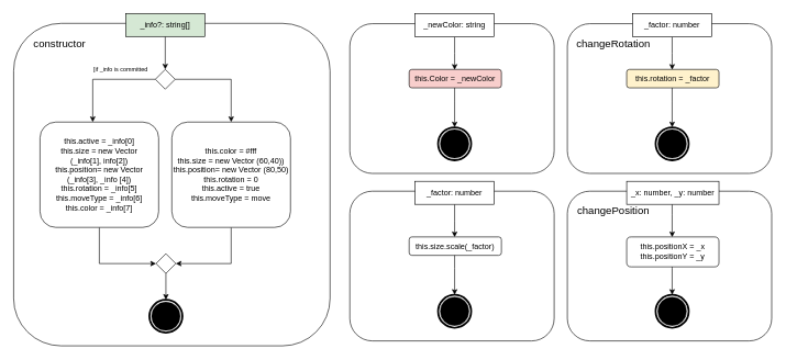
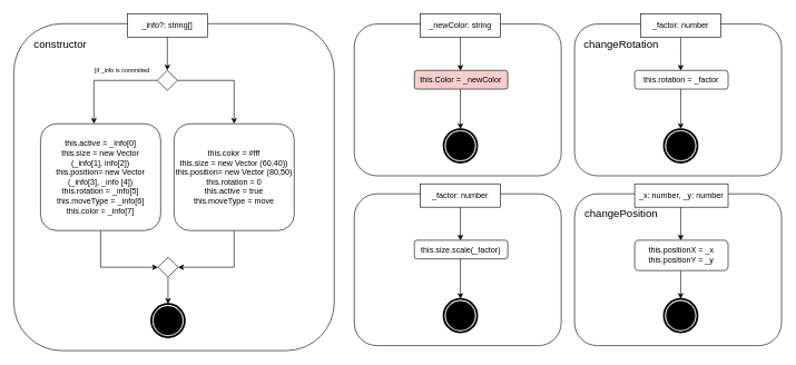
  <mxCell id="0" />
  <mxCell id="1" parent="0" />
  <mxCell id="2" value="" style="rounded=1;whiteSpace=wrap;html=1;" vertex="1" parent="1"><mxGeometry x="20" y="35" width="480" height="490" as="geometry" /></mxCell>
  <mxCell id="3" value="" style="shape=mxgraph.bpmn.shape;html=1;verticalLabelPosition=bottom;labelBackgroundColor=#ffffff;verticalAlign=top;align=center;perimeter=ellipsePerimeter;outlineConnect=0;outline=end;symbol=terminate;" vertex="1" parent="1"><mxGeometry x="226" y="455" width="50" height="50" as="geometry" /></mxCell>
  <mxCell id="4" style="edgeStyle=orthogonalEdgeStyle;rounded=0;orthogonalLoop=1;jettySize=auto;html=1;entryX=0.5;entryY=0;entryDx=0;entryDy=0;" edge="1" parent="1" source="5" target="3"><mxGeometry relative="1" as="geometry" /></mxCell>
  <mxCell id="5" value="" style="rhombus;whiteSpace=wrap;html=1;" vertex="1" parent="1"><mxGeometry x="236" y="385" width="30" height="30" as="geometry" /></mxCell>
  <mxCell id="6" value="&lt;font style=&quot;font-size: 16px&quot;&gt;constructor&lt;/font&gt;" style="text;html=1;strokeColor=none;fillColor=none;align=center;verticalAlign=middle;whiteSpace=wrap;rounded=0;" vertex="1" parent="1"><mxGeometry x="70" y="55" width="40" height="20" as="geometry" /></mxCell>
  <mxCell id="7" style="edgeStyle=orthogonalEdgeStyle;rounded=0;orthogonalLoop=1;jettySize=auto;html=1;entryX=0.5;entryY=0;entryDx=0;entryDy=0;" edge="1" parent="1" source="8" target="11"><mxGeometry relative="1" as="geometry" /></mxCell>
- <mxCell id="8" value="_info?: string[]" style="rounded=0;whiteSpace=wrap;html=1;fillColor=#d5e8d4;" vertex="1" parent="1"><mxGeometry x="190" y="20" width="120" height="35" as="geometry" /></mxCell>
+ <mxCell id="8" value="_info?: string[]" style="rounded=0;whiteSpace=wrap;html=1;" vertex="1" parent="1"><mxGeometry x="190" y="20" width="120" height="35" as="geometry" /></mxCell>
  <mxCell id="9" style="edgeStyle=orthogonalEdgeStyle;rounded=0;orthogonalLoop=1;jettySize=auto;html=1;" edge="1" parent="1" source="11" target="13"><mxGeometry relative="1" as="geometry"><Array as="points"><mxPoint x="140" y="120" /></Array></mxGeometry></mxCell>
  <mxCell id="10" style="edgeStyle=orthogonalEdgeStyle;rounded=0;orthogonalLoop=1;jettySize=auto;html=1;" edge="1" parent="1" source="11" target="15"><mxGeometry relative="1" as="geometry"><Array as="points"><mxPoint x="350" y="120" /></Array></mxGeometry></mxCell>
  <mxCell id="11" value="" style="rhombus;whiteSpace=wrap;html=1;" vertex="1" parent="1"><mxGeometry x="235" y="105" width="30" height="30" as="geometry" /></mxCell>
  <mxCell id="12" style="edgeStyle=orthogonalEdgeStyle;rounded=0;orthogonalLoop=1;jettySize=auto;html=1;entryX=0;entryY=0.5;entryDx=0;entryDy=0;" edge="1" parent="1" source="13" target="5"><mxGeometry relative="1" as="geometry"><Array as="points"><mxPoint x="150" y="400" /></Array></mxGeometry></mxCell>
  <mxCell id="13" value="this.active = _info[0]&lt;br&gt;this.size = new Vector &lt;br&gt;(_info[1], info[2])&lt;br&gt;this.position= new Vector (_info[3], _info [4])&lt;br&gt;this.rotation = _info[5]&lt;br&gt;this.moveType = _info[6]&lt;br&gt;this.color = _info[7]" style="rounded=1;whiteSpace=wrap;html=1;" vertex="1" parent="1"><mxGeometry x="60" y="185" width="180" height="160" as="geometry" /></mxCell>
  <mxCell id="14" style="edgeStyle=orthogonalEdgeStyle;rounded=0;orthogonalLoop=1;jettySize=auto;html=1;entryX=1;entryY=0.5;entryDx=0;entryDy=0;" edge="1" parent="1" source="15" target="5"><mxGeometry relative="1" as="geometry" /></mxCell>
  <mxCell id="15" value="this.color = #fff&lt;br&gt;this.size = new Vector (60,40))&lt;br&gt;this.position= new Vector (80,50)&lt;br&gt;this.rotation = 0&lt;br&gt;this.active = true&lt;br&gt;this.moveType = move" style="rounded=1;whiteSpace=wrap;html=1;" vertex="1" parent="1"><mxGeometry x="260" y="185" width="180" height="160" as="geometry" /></mxCell>
  <mxCell id="16" value="&lt;font style=&quot;font-size: 9px&quot;&gt;[if _info is committed&lt;/font&gt;" style="text;html=1;strokeColor=none;fillColor=none;align=center;verticalAlign=middle;whiteSpace=wrap;rounded=0;" vertex="1" parent="1"><mxGeometry x="130" y="95" width="105" height="20" as="geometry" /></mxCell>
  <mxCell id="17" value="" style="rounded=1;whiteSpace=wrap;html=1;" vertex="1" parent="1"><mxGeometry x="530" y="35.5" width="310" height="227.5" as="geometry" /></mxCell>
  <mxCell id="18" style="edgeStyle=orthogonalEdgeStyle;rounded=0;orthogonalLoop=1;jettySize=auto;html=1;entryX=0.5;entryY=0;entryDx=0;entryDy=0;" edge="1" parent="1" source="19"><mxGeometry relative="1" as="geometry"><mxPoint x="689" y="105.5" as="targetPoint" /></mxGeometry></mxCell>
  <mxCell id="19" value="_newColor: string" style="rounded=0;whiteSpace=wrap;html=1;" vertex="1" parent="1"><mxGeometry x="629" y="20.5" width="120" height="35" as="geometry" /></mxCell>
  <mxCell id="20" value="this.Color = _newColor" style="rounded=1;whiteSpace=wrap;html=1;fillColor=#f8cecc;" vertex="1" parent="1"><mxGeometry x="620" y="105" width="140" height="28" as="geometry" /></mxCell>
  <mxCell id="21" value="" style="shape=mxgraph.bpmn.shape;html=1;verticalLabelPosition=bottom;labelBackgroundColor=#ffffff;verticalAlign=top;align=center;perimeter=ellipsePerimeter;outlineConnect=0;outline=end;symbol=terminate;" vertex="1" parent="1"><mxGeometry x="664" y="193" width="50" height="50" as="geometry" /></mxCell>
  <mxCell id="22" style="edgeStyle=orthogonalEdgeStyle;rounded=0;orthogonalLoop=1;jettySize=auto;html=1;" edge="1" parent="1" source="20" target="21"><mxGeometry relative="1" as="geometry"><mxPoint x="690" y="133" as="sourcePoint" /><mxPoint x="705" y="400.5" as="targetPoint" /><Array as="points"><mxPoint x="689" y="153" /><mxPoint x="689" y="153" /></Array></mxGeometry></mxCell>
  <mxCell id="23" value="" style="rounded=1;whiteSpace=wrap;html=1;" vertex="1" parent="1"><mxGeometry x="860" y="35.5" width="310" height="227.5" as="geometry" /></mxCell>
  <mxCell id="24" value="&lt;font style=&quot;font-size: 16px&quot;&gt;changeRotation&lt;/font&gt;" style="text;html=1;strokeColor=none;fillColor=none;align=center;verticalAlign=middle;whiteSpace=wrap;rounded=0;" vertex="1" parent="1"><mxGeometry x="910" y="55.5" width="40" height="20" as="geometry" /></mxCell>
  <mxCell id="25" style="edgeStyle=orthogonalEdgeStyle;rounded=0;orthogonalLoop=1;jettySize=auto;html=1;entryX=0.5;entryY=0;entryDx=0;entryDy=0;" edge="1" parent="1" source="26"><mxGeometry relative="1" as="geometry"><mxPoint x="1019" y="105.5" as="targetPoint" /></mxGeometry></mxCell>
  <mxCell id="26" value="_factor: number" style="rounded=0;whiteSpace=wrap;html=1;" vertex="1" parent="1"><mxGeometry x="959" y="20.5" width="120" height="35" as="geometry" /></mxCell>
- <mxCell id="27" value="this.rotation = _factor" style="rounded=1;whiteSpace=wrap;html=1;fillColor=#fff2cc;" vertex="1" parent="1"><mxGeometry x="950" y="105" width="140" height="28" as="geometry" /></mxCell>
+ <mxCell id="27" value="this.rotation = _factor" style="rounded=1;whiteSpace=wrap;html=1;" vertex="1" parent="1"><mxGeometry x="950" y="105" width="140" height="28" as="geometry" /></mxCell>
  <mxCell id="28" value="" style="shape=mxgraph.bpmn.shape;html=1;verticalLabelPosition=bottom;labelBackgroundColor=#ffffff;verticalAlign=top;align=center;perimeter=ellipsePerimeter;outlineConnect=0;outline=end;symbol=terminate;" vertex="1" parent="1"><mxGeometry x="994" y="193" width="50" height="50" as="geometry" /></mxCell>
  <mxCell id="29" style="edgeStyle=orthogonalEdgeStyle;rounded=0;orthogonalLoop=1;jettySize=auto;html=1;" edge="1" parent="1" source="27" target="28"><mxGeometry relative="1" as="geometry"><mxPoint x="1020" y="133" as="sourcePoint" /><mxPoint x="1035" y="400.5" as="targetPoint" /><Array as="points"><mxPoint x="1019" y="153" /><mxPoint x="1019" y="153" /></Array></mxGeometry></mxCell>
  <mxCell id="30" value="" style="rounded=1;whiteSpace=wrap;html=1;" vertex="1" parent="1"><mxGeometry x="530" y="290" width="310" height="227.5" as="geometry" /></mxCell>
  <mxCell id="31" style="edgeStyle=orthogonalEdgeStyle;rounded=0;orthogonalLoop=1;jettySize=auto;html=1;entryX=0.5;entryY=0;entryDx=0;entryDy=0;" edge="1" parent="1" source="32"><mxGeometry relative="1" as="geometry"><mxPoint x="689" y="360" as="targetPoint" /></mxGeometry></mxCell>
  <mxCell id="32" value="_factor: number" style="rounded=0;whiteSpace=wrap;html=1;" vertex="1" parent="1"><mxGeometry x="629" y="275" width="120" height="35" as="geometry" /></mxCell>
  <mxCell id="33" value="this.size.scale(_factor)" style="rounded=1;whiteSpace=wrap;html=1;" vertex="1" parent="1"><mxGeometry x="620" y="359.5" width="140" height="28" as="geometry" /></mxCell>
  <mxCell id="34" value="" style="shape=mxgraph.bpmn.shape;html=1;verticalLabelPosition=bottom;labelBackgroundColor=#ffffff;verticalAlign=top;align=center;perimeter=ellipsePerimeter;outlineConnect=0;outline=end;symbol=terminate;" vertex="1" parent="1"><mxGeometry x="664" y="447.5" width="50" height="50" as="geometry" /></mxCell>
  <mxCell id="35" style="edgeStyle=orthogonalEdgeStyle;rounded=0;orthogonalLoop=1;jettySize=auto;html=1;" edge="1" parent="1" source="33" target="34"><mxGeometry relative="1" as="geometry"><mxPoint x="690" y="387.5" as="sourcePoint" /><mxPoint x="705" y="655" as="targetPoint" /><Array as="points"><mxPoint x="689" y="407.5" /><mxPoint x="689" y="407.5" /></Array></mxGeometry></mxCell>
  <mxCell id="36" value="" style="rounded=1;whiteSpace=wrap;html=1;" vertex="1" parent="1"><mxGeometry x="860" y="290" width="310" height="227.5" as="geometry" /></mxCell>
  <mxCell id="37" value="&lt;font style=&quot;font-size: 16px&quot;&gt;changePosition&lt;/font&gt;" style="text;html=1;strokeColor=none;fillColor=none;align=center;verticalAlign=middle;whiteSpace=wrap;rounded=0;" vertex="1" parent="1"><mxGeometry x="910" y="310" width="40" height="20" as="geometry" /></mxCell>
  <mxCell id="38" style="edgeStyle=orthogonalEdgeStyle;rounded=0;orthogonalLoop=1;jettySize=auto;html=1;entryX=0.5;entryY=0;entryDx=0;entryDy=0;" edge="1" parent="1" source="39"><mxGeometry relative="1" as="geometry"><mxPoint x="1019" y="360" as="targetPoint" /><Array as="points"><mxPoint x="1019" y="325" /><mxPoint x="1019" y="325" /></Array></mxGeometry></mxCell>
  <mxCell id="39" value="_x: number, _y: number" style="rounded=0;whiteSpace=wrap;html=1;" vertex="1" parent="1"><mxGeometry x="950" y="275" width="140" height="35" as="geometry" /></mxCell>
  <mxCell id="40" value="this.positionX = _x&lt;br&gt;this.positionY = _y" style="rounded=1;whiteSpace=wrap;html=1;" vertex="1" parent="1"><mxGeometry x="950" y="359.5" width="140" height="45.5" as="geometry" /></mxCell>
  <mxCell id="41" value="" style="shape=mxgraph.bpmn.shape;html=1;verticalLabelPosition=bottom;labelBackgroundColor=#ffffff;verticalAlign=top;align=center;perimeter=ellipsePerimeter;outlineConnect=0;outline=end;symbol=terminate;" vertex="1" parent="1"><mxGeometry x="994" y="447.5" width="50" height="50" as="geometry" /></mxCell>
  <mxCell id="42" style="edgeStyle=orthogonalEdgeStyle;rounded=0;orthogonalLoop=1;jettySize=auto;html=1;" edge="1" parent="1" source="40" target="41"><mxGeometry relative="1" as="geometry"><mxPoint x="1020" y="387.5" as="sourcePoint" /><mxPoint x="1035" y="655" as="targetPoint" /><Array as="points"><mxPoint x="1019" y="407.5" /><mxPoint x="1019" y="407.5" /></Array></mxGeometry></mxCell>
